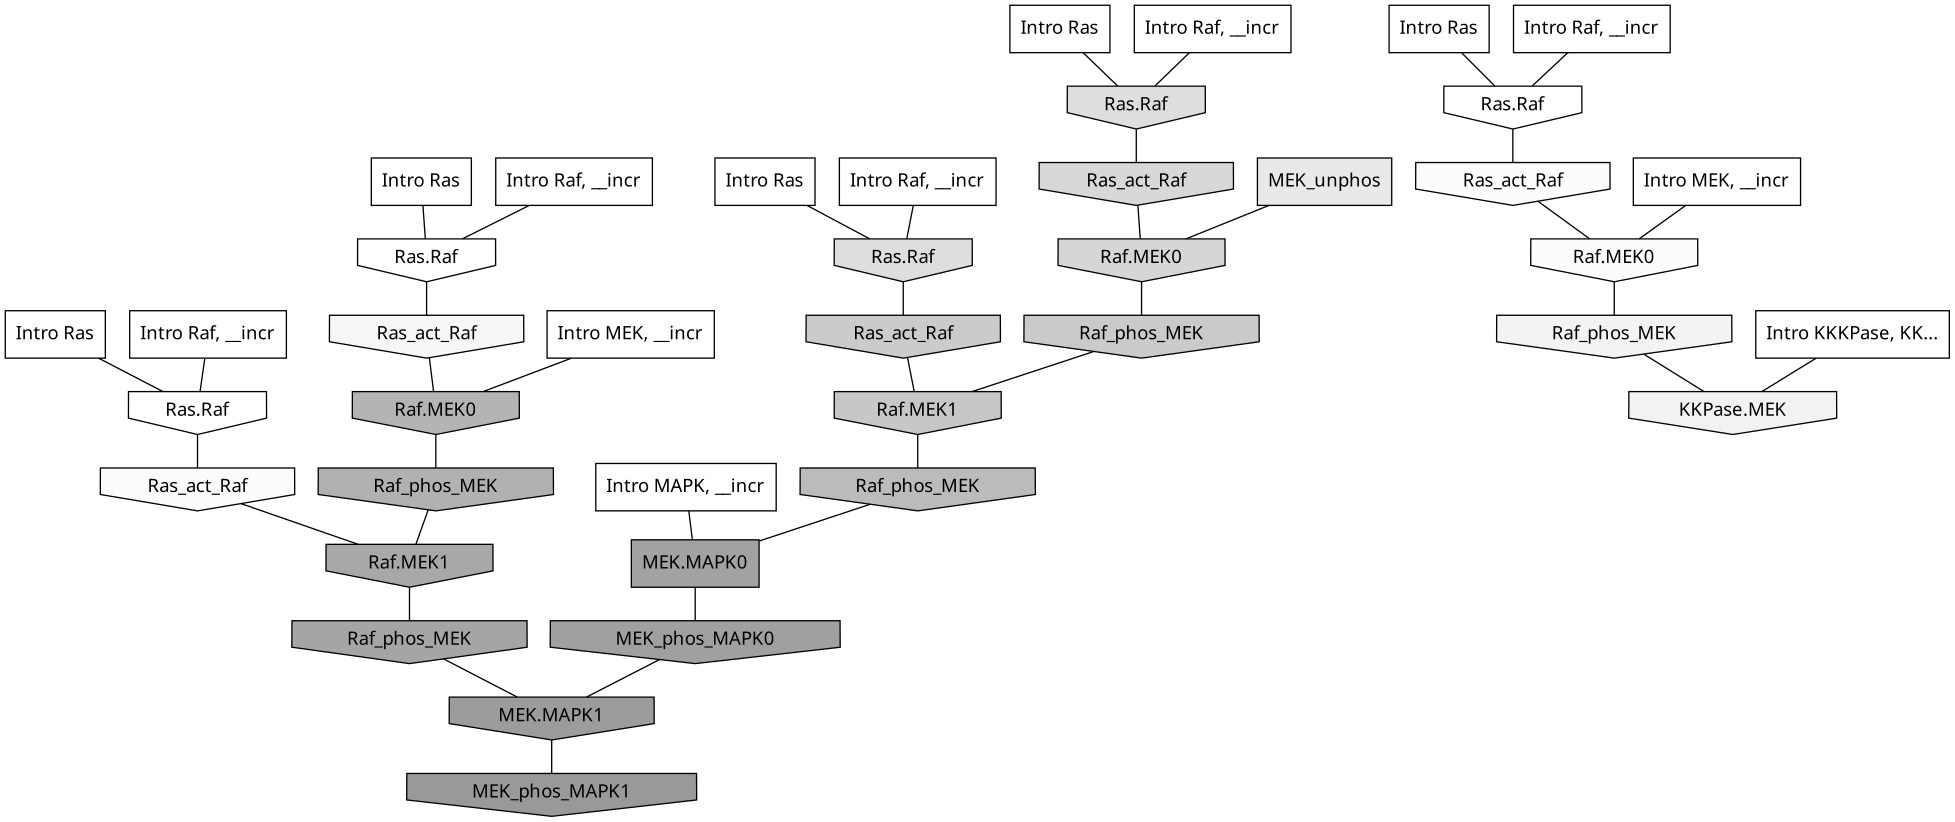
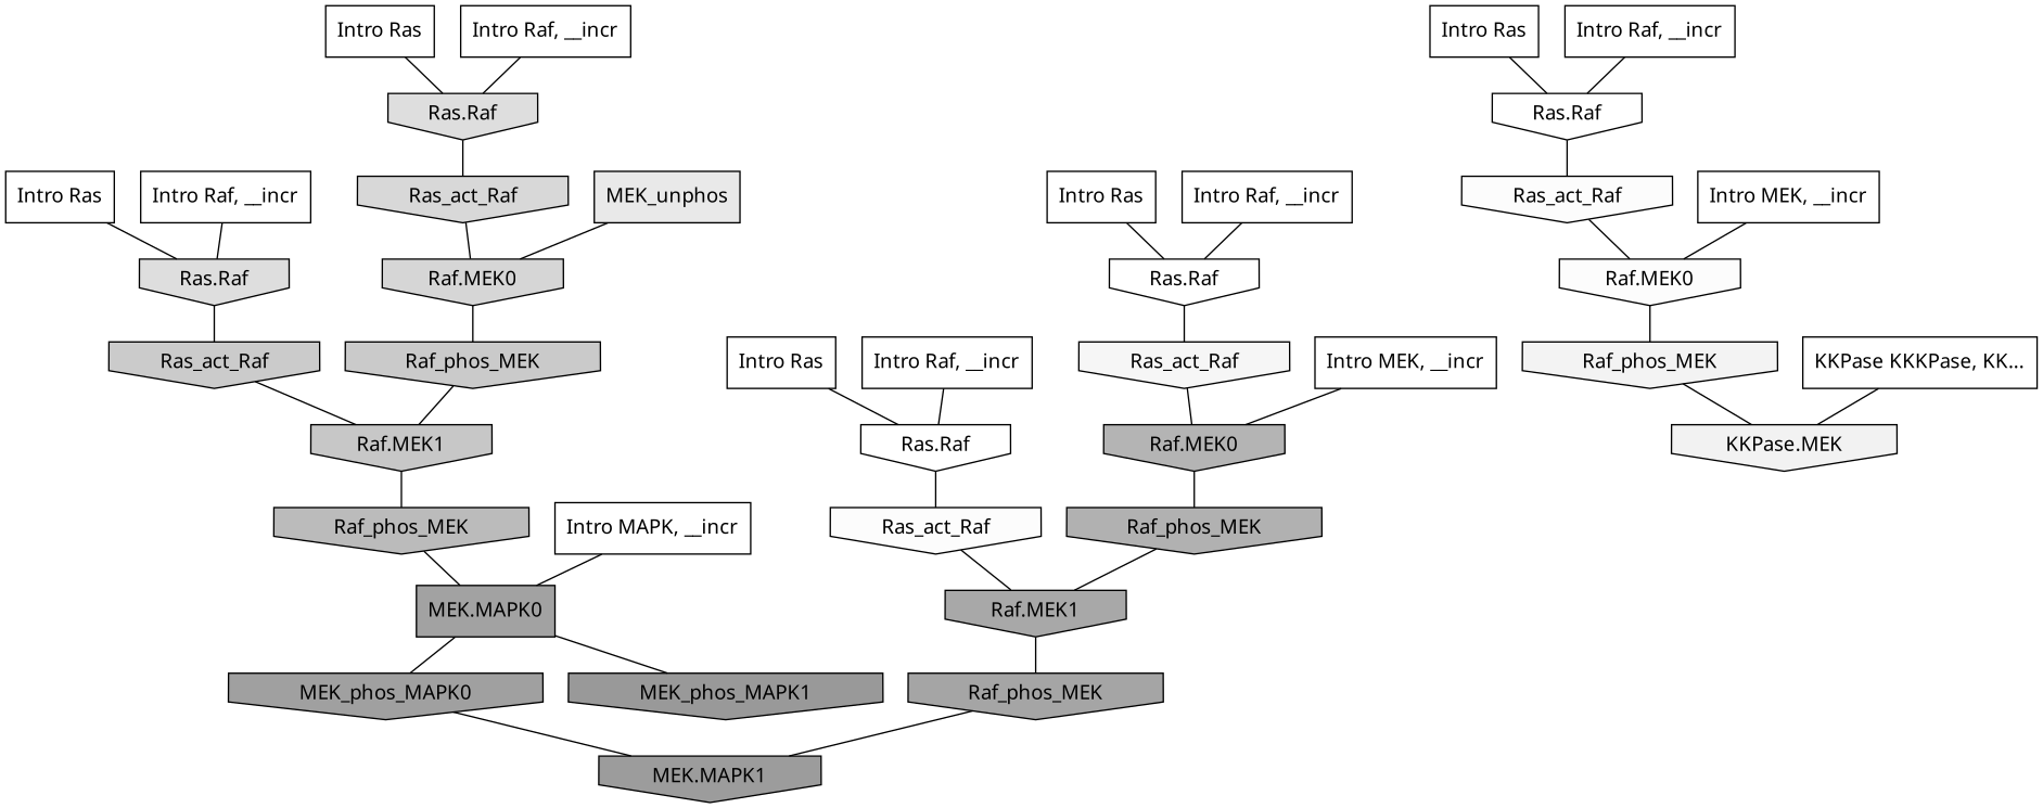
  digraph {
    rankdir=TB
    ranksep=0.30
    node [fillcolor="0.000 0.000 1.000" fontname="CMU Serif" shape=invhouse style=filled]
    edge [color="0.000 0.000 0.000" dir=none fontname="CMU Serif"]
    n1 [label="Intro Ras" shape=rectangle]
    n2 [label="Ras.Raf"]
    n3 [fillcolor="0.000 0.000 0.988" label=Ras_act_Raf]
    n4 [label="Intro Ras" shape=rectangle]
    n5 [label="Ras.Raf"]
    n6 [fillcolor="0.000 0.000 0.986" label=Ras_act_Raf]
    n7 [label="Intro Ras" shape=rectangle]
    n8 [fillcolor="0.000 0.000 0.869" label="Ras.Raf"]
    n9 [fillcolor="0.000 0.000 0.845" label=Ras_act_Raf]
    n10 [label="Intro Ras" shape=rectangle]
    n11 [fillcolor="0.000 0.000 0.870" label="Ras.Raf"]
    n12 [fillcolor="0.000 0.000 0.795" label=Ras_act_Raf]
    n13 [label="Intro Ras" shape=rectangle]
    n14 [label="Ras.Raf"]
    n15 [fillcolor="0.000 0.000 0.961" label=Ras_act_Raf]
    n16 [label="Intro Raf, __incr" shape=rectangle]
    n17 [label="Intro Raf, __incr" shape=rectangle]
    n18 [label="Intro Raf, __incr" shape=rectangle]
    n19 [label="Intro Raf, __incr" shape=rectangle]
    n20 [label="Intro Raf, __incr" shape=rectangle]
    n21 [label="Intro MEK, __incr" shape=rectangle]
    n22 [fillcolor="0.000 0.000 0.707" label="Raf.MEK0"]
    n23 [fillcolor="0.000 0.000 0.695" label=Raf_phos_MEK]
    n24 [label="Intro MEK, __incr" shape=rectangle]
    n25 [fillcolor="0.000 0.000 0.986" label="Raf.MEK0"]
    n26 [fillcolor="0.000 0.000 0.950" label=Raf_phos_MEK]
    n27 [label="Intro MAPK, __incr" shape=rectangle]
    n28 [fillcolor="0.000 0.000 0.633" label="MEK.MAPK0" shape=box]
    n29 [fillcolor="0.000 0.000 0.627" label=MEK_phos_MAPK0]
-   n30 [label="Intro KKKPase, KK..." shape=rectangle]
+   n30 [label="KKPase KKKPase, KK..." shape=rectangle]
    n31 [fillcolor="0.000 0.000 0.948" label="KKPase.MEK"]
    n32 [fillcolor="0.000 0.000 0.658" label="Raf.MEK1"]
    n33 [fillcolor="0.000 0.000 0.645" label=Raf_phos_MEK]
    n34 [fillcolor="0.000 0.000 0.914" label=MEK_unphos shape=box]
    n35 [fillcolor="0.000 0.000 0.839" label="Raf.MEK0"]
    n36 [fillcolor="0.000 0.000 0.792" label=Raf_phos_MEK]
    n37 [fillcolor="0.000 0.000 0.780" label="Raf.MEK1"]
    n38 [fillcolor="0.000 0.000 0.731" label=Raf_phos_MEK]
    n39 [fillcolor="0.000 0.000 0.611" label="MEK.MAPK1"]
    n40 [fillcolor="0.000 0.000 0.600" label=MEK_phos_MAPK1]
    n1 -> n2
    n2 -> n3
    n3 -> n32
    n4 -> n5
    n5 -> n6
    n6 -> n25
    n7 -> n8
    n8 -> n9
    n9 -> n35
    n10 -> n11
    n11 -> n12
    n12 -> n37
    n13 -> n14
    n14 -> n15
    n15 -> n22
    n16 -> n11
    n17 -> n8
    n18 -> n5
    n19 -> n14
    n20 -> n2
    n21 -> n22
    n22 -> n23
    n23 -> n32
    n24 -> n25
    n25 -> n26
    n26 -> n31
    n27 -> n28
    n28 -> n29
    n29 -> n39
    n30 -> n31
    n32 -> n33
    n33 -> n39
    n34 -> n35
    n35 -> n36
    n36 -> n37
    n37 -> n38
    n38 -> n28
-   n39 -> n40
+   n28 -> n40
  }
